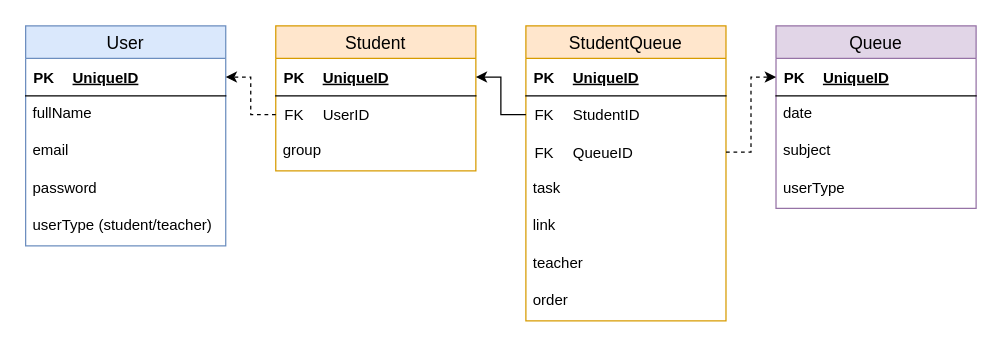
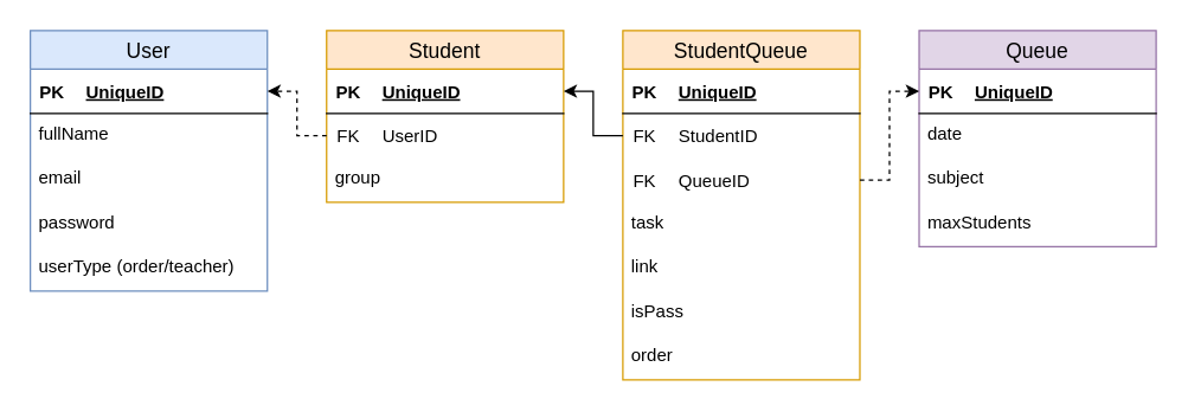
  <mxCell id="0" />
  <mxCell id="1" parent="0" />
  <mxCell id="2" value="User" style="swimlane;fontStyle=0;childLayout=stackLayout;horizontal=1;startSize=26;horizontalStack=0;resizeParent=1;resizeParentMax=0;resizeLast=0;collapsible=1;marginBottom=0;align=center;fontSize=14;fillColor=#dae8fc;strokeColor=#6c8ebf;" parent="1" vertex="1"><mxGeometry x="20" y="20" width="160" height="176" as="geometry" /></mxCell>
  <mxCell id="3" value="" style="shape=table;startSize=0;container=1;collapsible=1;childLayout=tableLayout;fixedRows=1;rowLines=0;fontStyle=0;align=center;resizeLast=1;strokeColor=none;fillColor=none;collapsible=0;" parent="2" vertex="1"><mxGeometry y="26" width="160" height="30" as="geometry" /></mxCell>
  <mxCell id="4" value="" style="shape=tableRow;horizontal=0;startSize=0;swimlaneHead=0;swimlaneBody=0;fillColor=none;collapsible=0;dropTarget=0;points=[[0,0.5],[1,0.5]];portConstraint=eastwest;top=0;left=0;right=0;bottom=1;" parent="3" vertex="1"><mxGeometry width="160" height="30" as="geometry" /></mxCell>
  <mxCell id="5" value="PK" style="shape=partialRectangle;connectable=0;fillColor=none;top=0;left=0;bottom=0;right=0;fontStyle=1;overflow=hidden;" parent="4" vertex="1"><mxGeometry width="30" height="30" as="geometry"><mxRectangle width="30" height="30" as="alternateBounds" /></mxGeometry></mxCell>
  <mxCell id="6" value="UniqueID" style="shape=partialRectangle;connectable=0;fillColor=none;top=0;left=0;bottom=0;right=0;align=left;spacingLeft=6;fontStyle=5;overflow=hidden;" parent="4" vertex="1"><mxGeometry x="30" width="130" height="30" as="geometry"><mxRectangle width="130" height="30" as="alternateBounds" /></mxGeometry></mxCell>
  <mxCell id="7" value="fullName" style="text;strokeColor=none;fillColor=none;spacingLeft=4;spacingRight=4;overflow=hidden;rotatable=0;points=[[0,0.5],[1,0.5]];portConstraint=eastwest;fontSize=12;" parent="2" vertex="1"><mxGeometry y="56" width="160" height="30" as="geometry" /></mxCell>
  <mxCell id="8" value="email" style="text;strokeColor=none;fillColor=none;spacingLeft=4;spacingRight=4;overflow=hidden;rotatable=0;points=[[0,0.5],[1,0.5]];portConstraint=eastwest;fontSize=12;" parent="2" vertex="1"><mxGeometry y="86" width="160" height="30" as="geometry" /></mxCell>
  <mxCell id="9" value="password" style="text;strokeColor=none;fillColor=none;spacingLeft=4;spacingRight=4;overflow=hidden;rotatable=0;points=[[0,0.5],[1,0.5]];portConstraint=eastwest;fontSize=12;" parent="2" vertex="1"><mxGeometry y="116" width="160" height="30" as="geometry" /></mxCell>
- <mxCell id="10" value="userType (student/teacher)" style="text;strokeColor=none;fillColor=none;spacingLeft=4;spacingRight=4;overflow=hidden;rotatable=0;points=[[0,0.5],[1,0.5]];portConstraint=eastwest;fontSize=12;" parent="2" vertex="1"><mxGeometry y="146" width="160" height="30" as="geometry" /></mxCell>
+ <mxCell id="10" value="userType (order/teacher)" style="text;strokeColor=none;fillColor=none;spacingLeft=4;spacingRight=4;overflow=hidden;rotatable=0;points=[[0,0.5],[1,0.5]];portConstraint=eastwest;fontSize=12;" parent="2" vertex="1"><mxGeometry y="146" width="160" height="30" as="geometry" /></mxCell>
  <mxCell id="11" value="Queue" style="swimlane;fontStyle=0;childLayout=stackLayout;horizontal=1;startSize=26;horizontalStack=0;resizeParent=1;resizeParentMax=0;resizeLast=0;collapsible=1;marginBottom=0;align=center;fontSize=14;fillColor=#e1d5e7;strokeColor=#9673a6;" parent="1" vertex="1"><mxGeometry x="620" y="20" width="160" height="146" as="geometry" /></mxCell>
  <mxCell id="12" value="" style="shape=table;startSize=0;container=1;collapsible=1;childLayout=tableLayout;fixedRows=1;rowLines=0;fontStyle=0;align=center;resizeLast=1;strokeColor=none;fillColor=none;collapsible=0;" parent="11" vertex="1"><mxGeometry y="26" width="160" height="30" as="geometry" /></mxCell>
  <mxCell id="13" value="" style="shape=tableRow;horizontal=0;startSize=0;swimlaneHead=0;swimlaneBody=0;fillColor=none;collapsible=0;dropTarget=0;points=[[0,0.5],[1,0.5]];portConstraint=eastwest;top=0;left=0;right=0;bottom=1;" parent="12" vertex="1"><mxGeometry width="160" height="30" as="geometry" /></mxCell>
  <mxCell id="14" value="PK" style="shape=partialRectangle;connectable=0;fillColor=none;top=0;left=0;bottom=0;right=0;fontStyle=1;overflow=hidden;" parent="13" vertex="1"><mxGeometry width="30" height="30" as="geometry"><mxRectangle width="30" height="30" as="alternateBounds" /></mxGeometry></mxCell>
  <mxCell id="15" value="UniqueID" style="shape=partialRectangle;connectable=0;fillColor=none;top=0;left=0;bottom=0;right=0;align=left;spacingLeft=6;fontStyle=5;overflow=hidden;" parent="13" vertex="1"><mxGeometry x="30" width="130" height="30" as="geometry"><mxRectangle width="130" height="30" as="alternateBounds" /></mxGeometry></mxCell>
  <mxCell id="16" value="date" style="text;strokeColor=none;fillColor=none;spacingLeft=4;spacingRight=4;overflow=hidden;rotatable=0;points=[[0,0.5],[1,0.5]];portConstraint=eastwest;fontSize=12;" parent="11" vertex="1"><mxGeometry y="56" width="160" height="30" as="geometry" /></mxCell>
  <mxCell id="17" value="subject" style="text;strokeColor=none;fillColor=none;spacingLeft=4;spacingRight=4;overflow=hidden;rotatable=0;points=[[0,0.5],[1,0.5]];portConstraint=eastwest;fontSize=12;" parent="11" vertex="1"><mxGeometry y="86" width="160" height="30" as="geometry" /></mxCell>
- <mxCell id="18" value="userType" style="text;strokeColor=none;fillColor=none;spacingLeft=4;spacingRight=4;overflow=hidden;rotatable=0;points=[[0,0.5],[1,0.5]];portConstraint=eastwest;fontSize=12;" parent="11" vertex="1"><mxGeometry y="116" width="160" height="30" as="geometry" /></mxCell>
+ <mxCell id="18" value="maxStudents" style="text;strokeColor=none;fillColor=none;spacingLeft=4;spacingRight=4;overflow=hidden;rotatable=0;points=[[0,0.5],[1,0.5]];portConstraint=eastwest;fontSize=12;" parent="11" vertex="1"><mxGeometry y="116" width="160" height="30" as="geometry" /></mxCell>
  <mxCell id="19" value="StudentQueue" style="swimlane;fontStyle=0;childLayout=stackLayout;horizontal=1;startSize=26;horizontalStack=0;resizeParent=1;resizeParentMax=0;resizeLast=0;collapsible=1;marginBottom=0;align=center;fontSize=14;fillColor=#ffe6cc;strokeColor=#d79b00;" parent="1" vertex="1"><mxGeometry x="420" y="20" width="160" height="236" as="geometry" /></mxCell>
  <mxCell id="20" value="" style="shape=table;startSize=0;container=1;collapsible=1;childLayout=tableLayout;fixedRows=1;rowLines=0;fontStyle=0;align=center;resizeLast=1;strokeColor=none;fillColor=none;collapsible=0;" parent="19" vertex="1"><mxGeometry y="26" width="160" height="30" as="geometry" /></mxCell>
  <mxCell id="21" value="" style="shape=tableRow;horizontal=0;startSize=0;swimlaneHead=0;swimlaneBody=0;fillColor=none;collapsible=0;dropTarget=0;points=[[0,0.5],[1,0.5]];portConstraint=eastwest;top=0;left=0;right=0;bottom=1;" parent="20" vertex="1"><mxGeometry width="160" height="30" as="geometry" /></mxCell>
  <mxCell id="22" value="PK" style="shape=partialRectangle;connectable=0;fillColor=none;top=0;left=0;bottom=0;right=0;fontStyle=1;overflow=hidden;" parent="21" vertex="1"><mxGeometry width="30" height="30" as="geometry"><mxRectangle width="30" height="30" as="alternateBounds" /></mxGeometry></mxCell>
  <mxCell id="23" value="UniqueID" style="shape=partialRectangle;connectable=0;fillColor=none;top=0;left=0;bottom=0;right=0;align=left;spacingLeft=6;fontStyle=5;overflow=hidden;" parent="21" vertex="1"><mxGeometry x="30" width="130" height="30" as="geometry"><mxRectangle width="130" height="30" as="alternateBounds" /></mxGeometry></mxCell>
  <mxCell id="24" value="" style="shape=table;startSize=0;container=1;collapsible=1;childLayout=tableLayout;fixedRows=1;rowLines=0;fontStyle=0;align=center;resizeLast=1;strokeColor=none;fillColor=none;collapsible=0;" parent="19" vertex="1"><mxGeometry y="56" width="160" height="30" as="geometry" /></mxCell>
  <mxCell id="25" value="" style="shape=tableRow;horizontal=0;startSize=0;swimlaneHead=0;swimlaneBody=0;fillColor=none;collapsible=0;dropTarget=0;points=[[0,0.5],[1,0.5]];portConstraint=eastwest;top=0;left=0;right=0;bottom=0;" parent="24" vertex="1"><mxGeometry width="160" height="30" as="geometry" /></mxCell>
  <mxCell id="26" value="FK" style="shape=partialRectangle;connectable=0;fillColor=none;top=0;left=0;bottom=0;right=0;fontStyle=0;overflow=hidden;" parent="25" vertex="1"><mxGeometry width="30" height="30" as="geometry"><mxRectangle width="30" height="30" as="alternateBounds" /></mxGeometry></mxCell>
  <mxCell id="27" value="StudentID" style="shape=partialRectangle;connectable=0;fillColor=none;top=0;left=0;bottom=0;right=0;align=left;spacingLeft=6;fontStyle=0;overflow=hidden;" parent="25" vertex="1"><mxGeometry x="30" width="130" height="30" as="geometry"><mxRectangle width="130" height="30" as="alternateBounds" /></mxGeometry></mxCell>
  <mxCell id="28" value="" style="shape=table;startSize=0;container=1;collapsible=1;childLayout=tableLayout;fixedRows=1;rowLines=0;fontStyle=0;align=center;resizeLast=1;strokeColor=none;fillColor=none;collapsible=0;" parent="19" vertex="1"><mxGeometry y="86" width="160" height="30" as="geometry" /></mxCell>
  <mxCell id="29" value="" style="shape=tableRow;horizontal=0;startSize=0;swimlaneHead=0;swimlaneBody=0;fillColor=none;collapsible=0;dropTarget=0;points=[[0,0.5],[1,0.5]];portConstraint=eastwest;top=0;left=0;right=0;bottom=0;" parent="28" vertex="1"><mxGeometry width="160" height="30" as="geometry" /></mxCell>
  <mxCell id="30" value="FK" style="shape=partialRectangle;connectable=0;fillColor=none;top=0;left=0;bottom=0;right=0;fontStyle=0;overflow=hidden;" parent="29" vertex="1"><mxGeometry width="30" height="30" as="geometry"><mxRectangle width="30" height="30" as="alternateBounds" /></mxGeometry></mxCell>
  <mxCell id="31" value="QueueID" style="shape=partialRectangle;connectable=0;fillColor=none;top=0;left=0;bottom=0;right=0;align=left;spacingLeft=6;fontStyle=0;overflow=hidden;" parent="29" vertex="1"><mxGeometry x="30" width="130" height="30" as="geometry"><mxRectangle width="130" height="30" as="alternateBounds" /></mxGeometry></mxCell>
  <mxCell id="32" value="task" style="text;strokeColor=none;fillColor=none;spacingLeft=4;spacingRight=4;overflow=hidden;rotatable=0;points=[[0,0.5],[1,0.5]];portConstraint=eastwest;fontSize=12;" parent="19" vertex="1"><mxGeometry y="116" width="160" height="30" as="geometry" /></mxCell>
  <mxCell id="33" value="link" style="text;strokeColor=none;fillColor=none;spacingLeft=4;spacingRight=4;overflow=hidden;rotatable=0;points=[[0,0.5],[1,0.5]];portConstraint=eastwest;fontSize=12;" parent="19" vertex="1"><mxGeometry y="146" width="160" height="30" as="geometry" /></mxCell>
- <mxCell id="34" value="teacher" style="text;strokeColor=none;fillColor=none;spacingLeft=4;spacingRight=4;overflow=hidden;rotatable=0;points=[[0,0.5],[1,0.5]];portConstraint=eastwest;fontSize=12;" parent="19" vertex="1"><mxGeometry y="176" width="160" height="30" as="geometry" /></mxCell>
+ <mxCell id="34" value="isPass" style="text;strokeColor=none;fillColor=none;spacingLeft=4;spacingRight=4;overflow=hidden;rotatable=0;points=[[0,0.5],[1,0.5]];portConstraint=eastwest;fontSize=12;" parent="19" vertex="1"><mxGeometry y="176" width="160" height="30" as="geometry" /></mxCell>
  <mxCell id="35" value="order" style="text;strokeColor=none;fillColor=none;spacingLeft=4;spacingRight=4;overflow=hidden;rotatable=0;points=[[0,0.5],[1,0.5]];portConstraint=eastwest;fontSize=12;" parent="19" vertex="1"><mxGeometry y="206" width="160" height="30" as="geometry" /></mxCell>
  <mxCell id="36" style="edgeStyle=orthogonalEdgeStyle;rounded=0;orthogonalLoop=1;jettySize=auto;html=1;dashed=1;" parent="1" source="29" target="13" edge="1"><mxGeometry relative="1" as="geometry" /></mxCell>
  <mxCell id="37" value="Student" style="swimlane;fontStyle=0;childLayout=stackLayout;horizontal=1;startSize=26;horizontalStack=0;resizeParent=1;resizeParentMax=0;resizeLast=0;collapsible=1;marginBottom=0;align=center;fontSize=14;fillColor=#ffe6cc;strokeColor=#d79b00;" parent="1" vertex="1"><mxGeometry x="220" y="20" width="160" height="116" as="geometry" /></mxCell>
  <mxCell id="38" value="" style="shape=table;startSize=0;container=1;collapsible=1;childLayout=tableLayout;fixedRows=1;rowLines=0;fontStyle=0;align=center;resizeLast=1;strokeColor=none;fillColor=none;collapsible=0;" parent="37" vertex="1"><mxGeometry y="26" width="160" height="30" as="geometry" /></mxCell>
  <mxCell id="39" value="" style="shape=tableRow;horizontal=0;startSize=0;swimlaneHead=0;swimlaneBody=0;fillColor=none;collapsible=0;dropTarget=0;points=[[0,0.5],[1,0.5]];portConstraint=eastwest;top=0;left=0;right=0;bottom=1;" parent="38" vertex="1"><mxGeometry width="160" height="30" as="geometry" /></mxCell>
  <mxCell id="40" value="PK" style="shape=partialRectangle;connectable=0;fillColor=none;top=0;left=0;bottom=0;right=0;fontStyle=1;overflow=hidden;" parent="39" vertex="1"><mxGeometry width="30" height="30" as="geometry"><mxRectangle width="30" height="30" as="alternateBounds" /></mxGeometry></mxCell>
  <mxCell id="41" value="UniqueID" style="shape=partialRectangle;connectable=0;fillColor=none;top=0;left=0;bottom=0;right=0;align=left;spacingLeft=6;fontStyle=5;overflow=hidden;" parent="39" vertex="1"><mxGeometry x="30" width="130" height="30" as="geometry"><mxRectangle width="130" height="30" as="alternateBounds" /></mxGeometry></mxCell>
  <mxCell id="42" value="" style="shape=table;startSize=0;container=1;collapsible=1;childLayout=tableLayout;fixedRows=1;rowLines=0;fontStyle=0;align=center;resizeLast=1;strokeColor=none;fillColor=none;collapsible=0;" parent="37" vertex="1"><mxGeometry y="56" width="160" height="30" as="geometry" /></mxCell>
  <mxCell id="43" value="" style="shape=tableRow;horizontal=0;startSize=0;swimlaneHead=0;swimlaneBody=0;fillColor=none;collapsible=0;dropTarget=0;points=[[0,0.5],[1,0.5]];portConstraint=eastwest;top=0;left=0;right=0;bottom=0;" parent="42" vertex="1"><mxGeometry width="160" height="30" as="geometry" /></mxCell>
  <mxCell id="44" value="FK" style="shape=partialRectangle;connectable=0;fillColor=none;top=0;left=0;bottom=0;right=0;fontStyle=0;overflow=hidden;" parent="43" vertex="1"><mxGeometry width="30" height="30" as="geometry"><mxRectangle width="30" height="30" as="alternateBounds" /></mxGeometry></mxCell>
  <mxCell id="45" value="UserID" style="shape=partialRectangle;connectable=0;fillColor=none;top=0;left=0;bottom=0;right=0;align=left;spacingLeft=6;fontStyle=0;overflow=hidden;" parent="43" vertex="1"><mxGeometry x="30" width="130" height="30" as="geometry"><mxRectangle width="130" height="30" as="alternateBounds" /></mxGeometry></mxCell>
  <mxCell id="46" value="group" style="text;strokeColor=none;fillColor=none;spacingLeft=4;spacingRight=4;overflow=hidden;rotatable=0;points=[[0,0.5],[1,0.5]];portConstraint=eastwest;fontSize=12;" parent="37" vertex="1"><mxGeometry y="86" width="160" height="30" as="geometry" /></mxCell>
  <mxCell id="47" style="edgeStyle=orthogonalEdgeStyle;rounded=0;orthogonalLoop=1;jettySize=auto;html=1;dashed=1;" parent="1" source="43" target="4" edge="1"><mxGeometry relative="1" as="geometry" /></mxCell>
  <mxCell id="48" style="edgeStyle=orthogonalEdgeStyle;rounded=0;orthogonalLoop=1;jettySize=auto;html=1;" parent="1" source="25" target="39" edge="1"><mxGeometry relative="1" as="geometry" /></mxCell>
